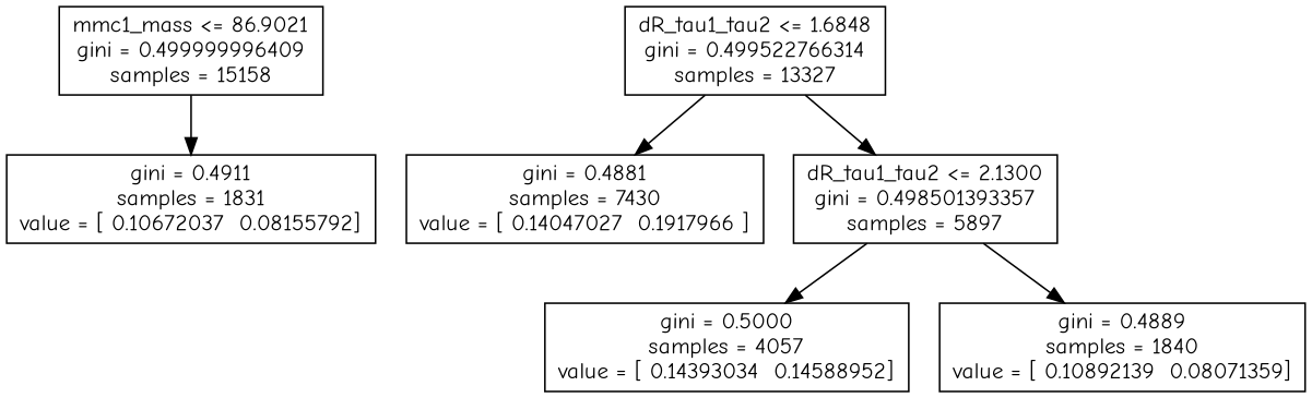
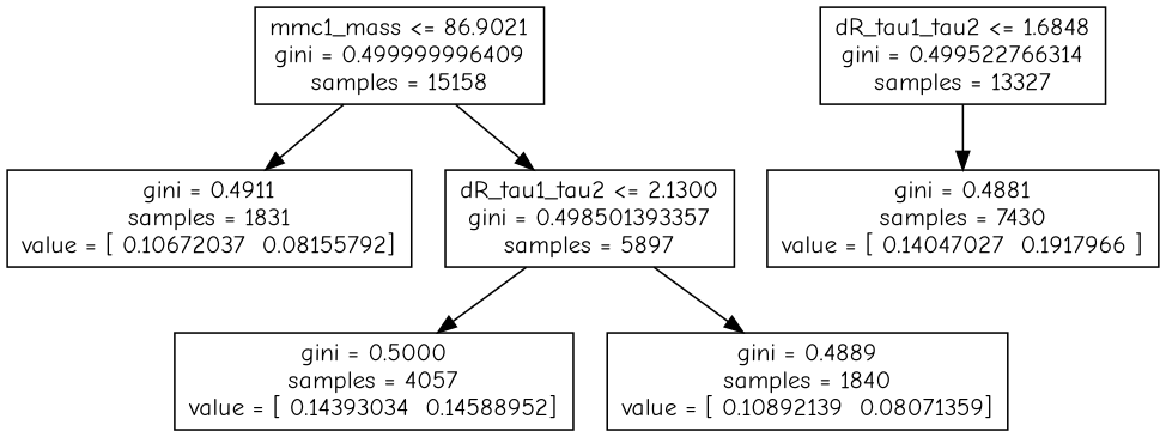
  digraph {
    fontname="Comic Neue"
    node [fontname="Comic Neue" shape=box]
    edge [fontname="Comic Neue"]
    n1 [label="mmc1_mass <= 86.9021\ngini = 0.499999996409\nsamples = 15158"]
    n2 [label="gini = 0.4911\nsamples = 1831\nvalue = [ 0.10672037  0.08155792]"]
    n3 [label="dR_tau1_tau2 <= 1.6848\ngini = 0.499522766314\nsamples = 13327"]
    n4 [label="gini = 0.4881\nsamples = 7430\nvalue = [ 0.14047027  0.1917966 ]"]
    n5 [label="dR_tau1_tau2 <= 2.1300\ngini = 0.498501393357\nsamples = 5897"]
    n6 [label="gini = 0.5000\nsamples = 4057\nvalue = [ 0.14393034  0.14588952]"]
    n7 [label="gini = 0.4889\nsamples = 1840\nvalue = [ 0.10892139  0.08071359]"]
    n1 -> n2
    n3 -> n4
-   n3 -> n5
+   n1 -> n5
    n5 -> n6
    n5 -> n7
  }
